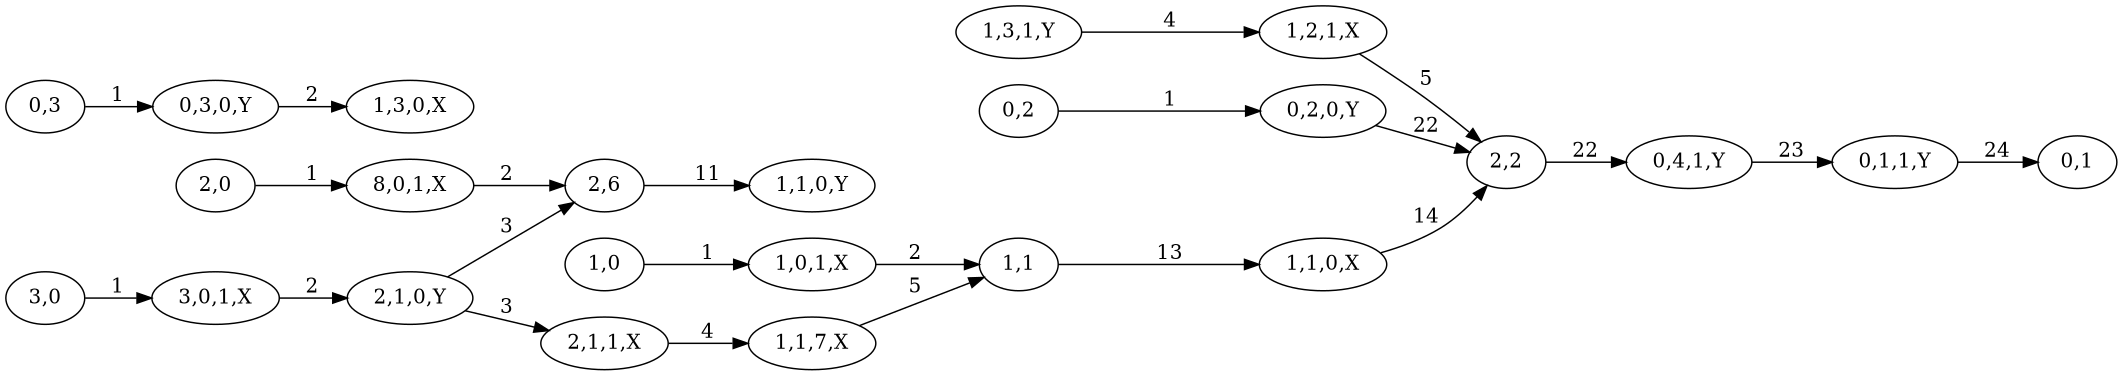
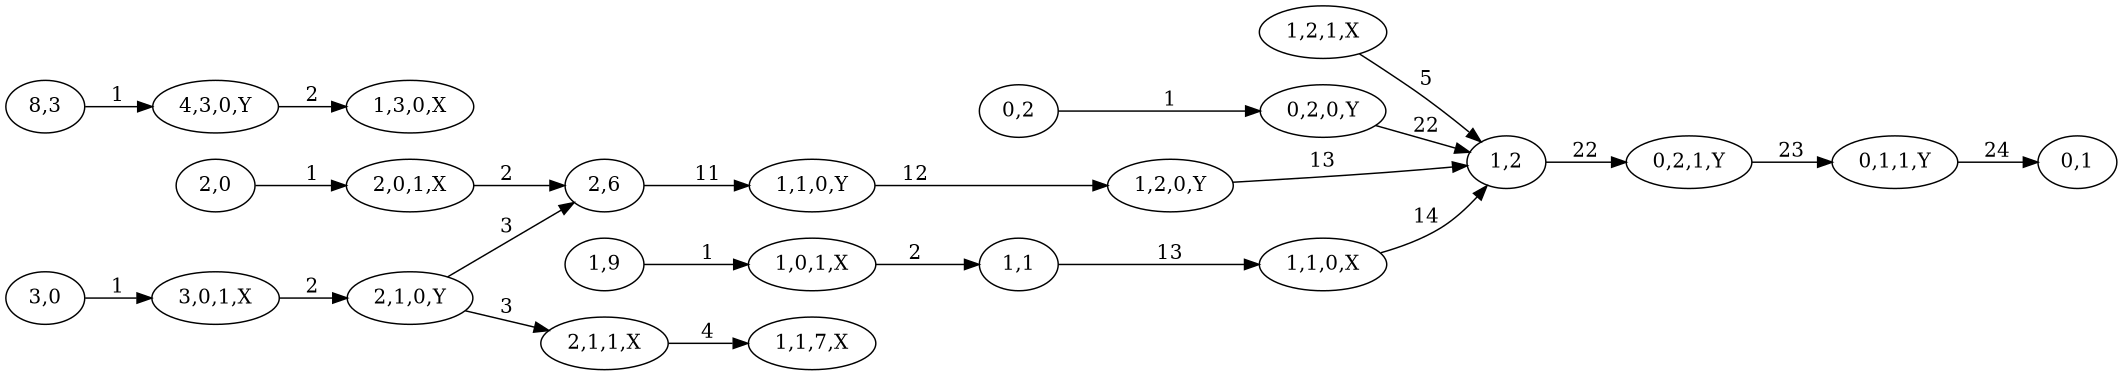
  digraph {
    fontname="DejaVu Serif"
    rankdir=LR
    node [fontname="DejaVu Serif" nodetype=route]
    edge [fontname="DejaVu Serif"]
-   "1,3,1,Y"
    "1,2,1,X"
-   "0,3" [nodetype=logic]
-   "0,3,0,Y"
+   "0,3" [nodetype=logic label="8,3"]
+   "0,3,0,Y" [label="4,3,0,Y"]
    "1,3,0,X"
    "0,2" [nodetype=logic]
    "0,2,0,Y"
-   "1,2" [nodetype=logic label="2,2"]
+   "1,2" [nodetype=logic]
    "0,1" [nodetype=logic]
-   "0,2,1,Y" [label="0,4,1,Y"]
+   "1,2,0,Y"
+   "0,2,1,Y"
    "1,1" [nodetype=logic]
    "1,0,1,X"
    "1,1,0,X"
    "0,1,1,Y"
-   "1,0" [nodetype=logic]
+   "1,0" [nodetype=logic label="1,9"]
    n17 [label="2,6" nodetype=logic]
    "1,1,0,Y"
    "2,0" [nodetype=logic]
-   "2,0,1,X" [label="8,0,1,X"]
+   "2,0,1,X"
    "3,0" [nodetype=logic]
    "3,0,1,X"
    "2,1,0,Y"
    n24 [label="1,1,7,X"]
    "2,1,1,X"
-   "1,3,1,Y" -> "1,2,1,X" [label=4]
    "1,2,1,X" -> "1,2" [label=5]
    "0,3" -> "0,3,0,Y" [label=1]
    "0,3,0,Y" -> "1,3,0,X" [label=2]
    "0,2" -> "0,2,0,Y" [label=1]
    "0,2,0,Y" -> "1,2" [label=22]
    "1,2" -> "0,2,1,Y" [label=22]
+   "1,2,0,Y" -> "1,2" [label=13]
    "0,2,1,Y" -> "0,1,1,Y" [label=23]
    "1,1" -> "1,1,0,X" [label=13]
    "1,0,1,X" -> "1,1" [label=2]
    "1,1,0,X" -> "1,2" [label=14]
    "0,1,1,Y" -> "0,1" [label=24]
    "1,0" -> "1,0,1,X" [label=1]
    n17 -> "1,1,0,Y" [label=11]
+   "1,1,0,Y" -> "1,2,0,Y" [label=12]
    "2,0" -> "2,0,1,X" [label=1]
    "2,0,1,X" -> n17 [label=2]
    "3,0" -> "3,0,1,X" [label=1]
    "3,0,1,X" -> "2,1,0,Y" [label=2]
    "2,1,0,Y" -> n17 [label=3]
    "2,1,0,Y" -> "2,1,1,X" [label=3]
-   n24 -> "1,1" [label=5]
    "2,1,1,X" -> n24 [label=4]
  }
